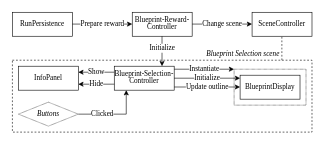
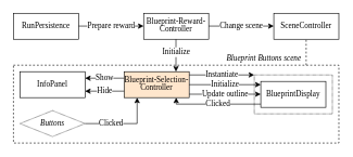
  <mxCell id="0" />
  <mxCell id="1" parent="0" />
  <mxCell id="2" value="RunPersistence" style="rounded=0;whiteSpace=wrap;html=1;fontFamily=&quot;Latin Modern Mono 12&quot;;" vertex="1" parent="1"><mxGeometry x="20" y="20" width="100" height="40" as="geometry" /></mxCell>
  <mxCell id="3" value="&lt;p style=&quot;line-height: 100%;&quot;&gt;Blueprint-Reward-Controller&lt;/p&gt;" style="rounded=0;whiteSpace=wrap;html=1;fontFamily=&quot;Latin Modern Mono 12&quot;;spacingBottom=5;" vertex="1" parent="1"><mxGeometry x="220" y="20" width="100" height="40" as="geometry" /></mxCell>
  <mxCell id="4" value="Prepare reward" style="endArrow=classic;html=1;rounded=0;fontFamily=&quot;Latin Modern Regular 12&quot;;fontSize=12;" edge="1" parent="1"><mxGeometry width="50" height="50" relative="1" as="geometry"><mxPoint x="120" y="39.71" as="sourcePoint" /><mxPoint x="220" y="39.71" as="targetPoint" /></mxGeometry></mxCell>
  <mxCell id="5" value="Change scene" style="endArrow=classic;html=1;rounded=0;fontFamily=&quot;Latin Modern Regular 12&quot;;fontSize=12;" edge="1" parent="1"><mxGeometry width="50" height="50" relative="1" as="geometry"><mxPoint x="320" y="39.71" as="sourcePoint" /><mxPoint x="420" y="39.71" as="targetPoint" /></mxGeometry></mxCell>
  <mxCell id="6" value="SceneController" style="rounded=0;whiteSpace=wrap;html=1;fontFamily=&quot;Latin Modern Mono 12&quot;;" vertex="1" parent="1"><mxGeometry x="420" y="20" width="100" height="40" as="geometry" /></mxCell>
  <mxCell id="7" value="" style="rounded=0;whiteSpace=wrap;html=1;dashed=1;fillColor=none;" vertex="1" parent="1"><mxGeometry x="20" y="100" width="500" height="120" as="geometry" /></mxCell>
- <mxCell id="8" value="&lt;p style=&quot;line-height: 100%;&quot;&gt;Blueprint-Selection-Controller&lt;/p&gt;" style="rounded=0;whiteSpace=wrap;html=1;fontFamily=&quot;Latin Modern Mono 12&quot;;spacingBottom=5;" vertex="1" parent="1"><mxGeometry x="190" y="110" width="100" height="40" as="geometry" /></mxCell>
+ <mxCell id="8" value="&lt;p style=&quot;line-height: 100%;&quot;&gt;Blueprint-Selection-Controller&lt;/p&gt;" style="rounded=0;whiteSpace=wrap;html=1;fontFamily=&quot;Latin Modern Mono 12&quot;;spacingBottom=5;fillColor=#ffe6cc;" vertex="1" parent="1"><mxGeometry x="190" y="110" width="100" height="40" as="geometry" /></mxCell>
  <mxCell id="9" value="Initialize" style="endArrow=classic;html=1;rounded=0;fontFamily=&quot;Latin Modern Regular 12&quot;;fontSize=12;" edge="1" parent="1"><mxGeometry x="-0.2" width="50" height="50" relative="1" as="geometry"><mxPoint x="269.71" y="60" as="sourcePoint" /><mxPoint x="269.71" y="110" as="targetPoint" /><mxPoint as="offset" /></mxGeometry></mxCell>
+ <mxCell id="10" value="Clicked" style="edgeStyle=orthogonalEdgeStyle;rounded=0;orthogonalLoop=1;jettySize=auto;html=1;fontFamily=&quot;Latin Modern Regular 12&quot;;fontSize=12;" edge="1" parent="1" source="11" target="8"><mxGeometry x="-0.059" relative="1" as="geometry"><Array as="points"><mxPoint x="270" y="160" /></Array><mxPoint as="offset" /></mxGeometry></mxCell>
  <mxCell id="11" value="BlueprintDisplay" style="rounded=0;whiteSpace=wrap;html=1;fontFamily=&quot;Latin Modern Mono 12&quot;;" vertex="1" parent="1"><mxGeometry x="400" y="125" width="100" height="40" as="geometry" /></mxCell>
  <mxCell id="12" value="" style="rounded=0;whiteSpace=wrap;html=1;fillColor=none;dashed=1;dashPattern=1 1;" vertex="1" parent="1"><mxGeometry x="390" y="115" width="120" height="60" as="geometry" /></mxCell>
  <mxCell id="13" value="Instantiate" style="endArrow=classic;html=1;rounded=0;fontSize=12;fontFamily=&quot;Latin Modern Regular 12&quot;;" edge="1" parent="1"><mxGeometry width="50" height="50" relative="1" as="geometry"><mxPoint x="290" y="115" as="sourcePoint" /><mxPoint x="390" y="115" as="targetPoint" /></mxGeometry></mxCell>
  <mxCell id="14" value="Initialize" style="endArrow=classic;html=1;rounded=0;fontSize=12;fontFamily=&quot;Latin Modern Regular 12&quot;;" edge="1" parent="1"><mxGeometry width="50" height="50" relative="1" as="geometry"><mxPoint x="290" y="130" as="sourcePoint" /><mxPoint x="400" y="130" as="targetPoint" /></mxGeometry></mxCell>
  <mxCell id="15" value="Update outline" style="endArrow=classic;html=1;rounded=0;fontSize=12;fontFamily=&quot;Latin Modern Regular 12&quot;;" edge="1" parent="1"><mxGeometry width="50" height="50" relative="1" as="geometry"><mxPoint x="290" y="144.71" as="sourcePoint" /><mxPoint x="400" y="144.71" as="targetPoint" /></mxGeometry></mxCell>
  <mxCell id="16" value="InfoPanel" style="rounded=0;whiteSpace=wrap;html=1;fontFamily=&quot;Latin Modern Mono 12&quot;;" vertex="1" parent="1"><mxGeometry x="30" y="110" width="100" height="40" as="geometry" /></mxCell>
  <mxCell id="17" value="Show" style="endArrow=classic;html=1;rounded=0;fontStyle=0;fontFamily=&quot;Latin Modern Regular 12&quot;;fontSize=12;" edge="1" parent="1"><mxGeometry width="50" height="50" relative="1" as="geometry"><mxPoint x="190" y="120" as="sourcePoint" /><mxPoint x="130" y="120" as="targetPoint" /></mxGeometry></mxCell>
  <mxCell id="18" value="Hide" style="endArrow=classic;html=1;rounded=0;fontStyle=0;fontFamily=&quot;Latin Modern Regular 12&quot;;fontSize=12;" edge="1" parent="1"><mxGeometry width="50" height="50" relative="1" as="geometry"><mxPoint x="190" y="140" as="sourcePoint" /><mxPoint x="130" y="140" as="targetPoint" /></mxGeometry></mxCell>
  <mxCell id="19" value="" style="endArrow=none;html=1;rounded=0;dashed=1;" edge="1" parent="1"><mxGeometry width="50" height="50" relative="1" as="geometry"><mxPoint x="469.71" y="100" as="sourcePoint" /><mxPoint x="469.71" y="60" as="targetPoint" /></mxGeometry></mxCell>
- <mxCell id="20" value="Blueprint Selection scene" style="text;html=1;align=center;verticalAlign=middle;whiteSpace=wrap;rounded=0;fontStyle=2;fontFamily=&quot;Latin Modern Regular 12&quot;;" vertex="1" parent="1"><mxGeometry x="340" y="80" width="130" height="20" as="geometry" /></mxCell>
+ <mxCell id="20" value="Blueprint Buttons scene" style="text;html=1;align=center;verticalAlign=middle;whiteSpace=wrap;rounded=0;fontStyle=2;fontFamily=&quot;Latin Modern Regular 12&quot;;" vertex="1" parent="1"><mxGeometry x="340" y="80" width="130" height="20" as="geometry" /></mxCell>
  <mxCell id="21" value="Clicked" style="edgeStyle=orthogonalEdgeStyle;rounded=0;orthogonalLoop=1;jettySize=auto;html=1;fontFamily=&quot;Latin Modern Regular 12&quot;;fontSize=12;" edge="1" parent="1" source="22" target="8"><mxGeometry x="-0.334" relative="1" as="geometry"><Array as="points"><mxPoint x="210" y="190" /></Array><mxPoint as="offset" /></mxGeometry></mxCell>
  <mxCell id="22" value="Buttons" style="rhombus;whiteSpace=wrap;html=1;fontFamily=&quot;Latin Modern Regular 12&quot;;fontStyle=2;dashed=1;dashPattern=1 1;" vertex="1" parent="1"><mxGeometry x="30" y="170" width="100" height="40" as="geometry" /></mxCell>
